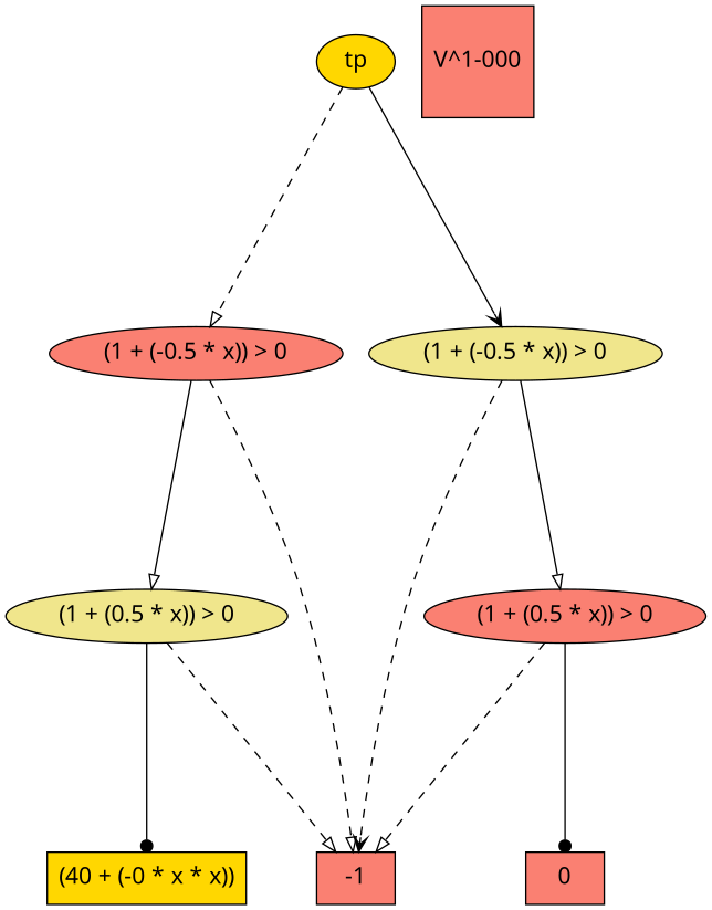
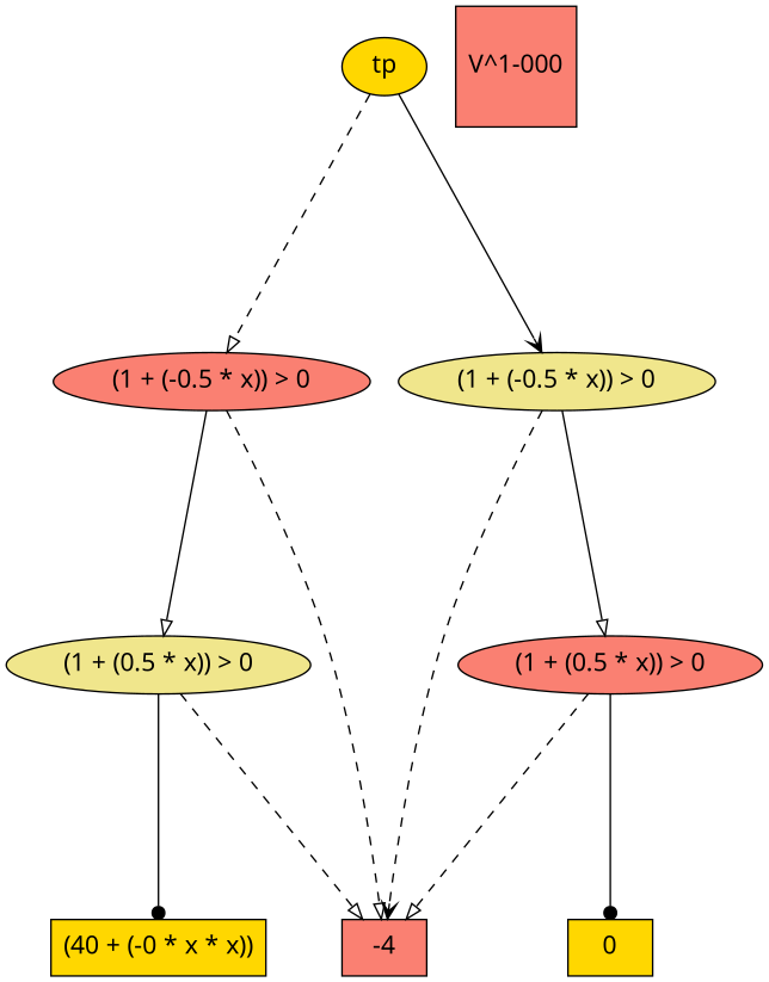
  digraph {
    fontname="Noto Sans"
    fontsize=16
    ranksep=2.00
    node [color=black fillcolor=salmon fontname="Noto Sans" fontsize=16 shape=ellipse style=filled]
    edge [arrowhead=onormal color=black fontname="Noto Sans" style=solid]
-   n1 [label=0 shape=box]
+   n1 [fillcolor=gold label=0 shape=box]
    n2 [label="(1 + (0.5 * x)) > 0"]
-   n3 [label=-1 shape=box]
+   n3 [label=-4 shape=box]
    n4 [fillcolor=khaki label="(1 + (0.5 * x)) > 0"]
    n5 [fillcolor=gold label="(40 + (-0 * x * x))" shape=box]
    n6 [label="(1 + (-0.5 * x)) > 0"]
    n7 [label="V^1-000" shape=square]
    n8 [fillcolor=khaki label="(1 + (-0.5 * x)) > 0"]
    n9 [fillcolor=gold label=tp]
    n2 -> n1 [arrowhead=dot]
    n2 -> n3 [style=dashed]
    n4 -> n3 [style=dashed]
    n4 -> n5 [arrowhead=dot]
    n6 -> n3 [style=dashed]
    n6 -> n4
    n8 -> n2
    n8 -> n3 [arrowhead=vee style=dashed]
    n9 -> n6 [style=dashed]
    n9 -> n8 [arrowhead=vee]
  }
